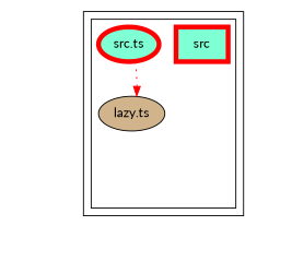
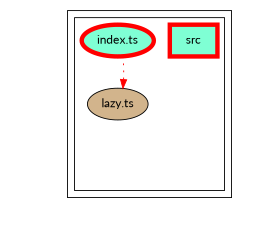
  digraph {
    compound=true
    fontname=Lato
    node [style=filled fontname=Lato]
    edge [style=invis fontname=Lato]
    n1 [label="lazy.ts" fillcolor=tan]
    exit_src [style=invis]
    n3 [color="#ff0000" label=src penwidth=5 shape=rectangle fillcolor=aquamarine]
-   n4 [color="#ff0000" label="src.ts" penwidth=5 fillcolor=aquamarine]
+   n4 [color="#ff0000" label="index.ts" penwidth=5 fillcolor=aquamarine]
    "dependency-graph-[object Object]" [style=invis]
    subgraph cluster_1 {
      color="#000000"
      subgraph cluster_2 {
        color="#000000"
        n1
        exit_src
        n3
        n4
      }
    }
    n1 -> exit_src
    exit_src -> exit_src
    exit_src -> exit_src
    exit_src -> "dependency-graph-[object Object]"
    n4 -> n1
    n4 -> n1 [color=red style=dotted]
    n4 -> exit_src
  }
